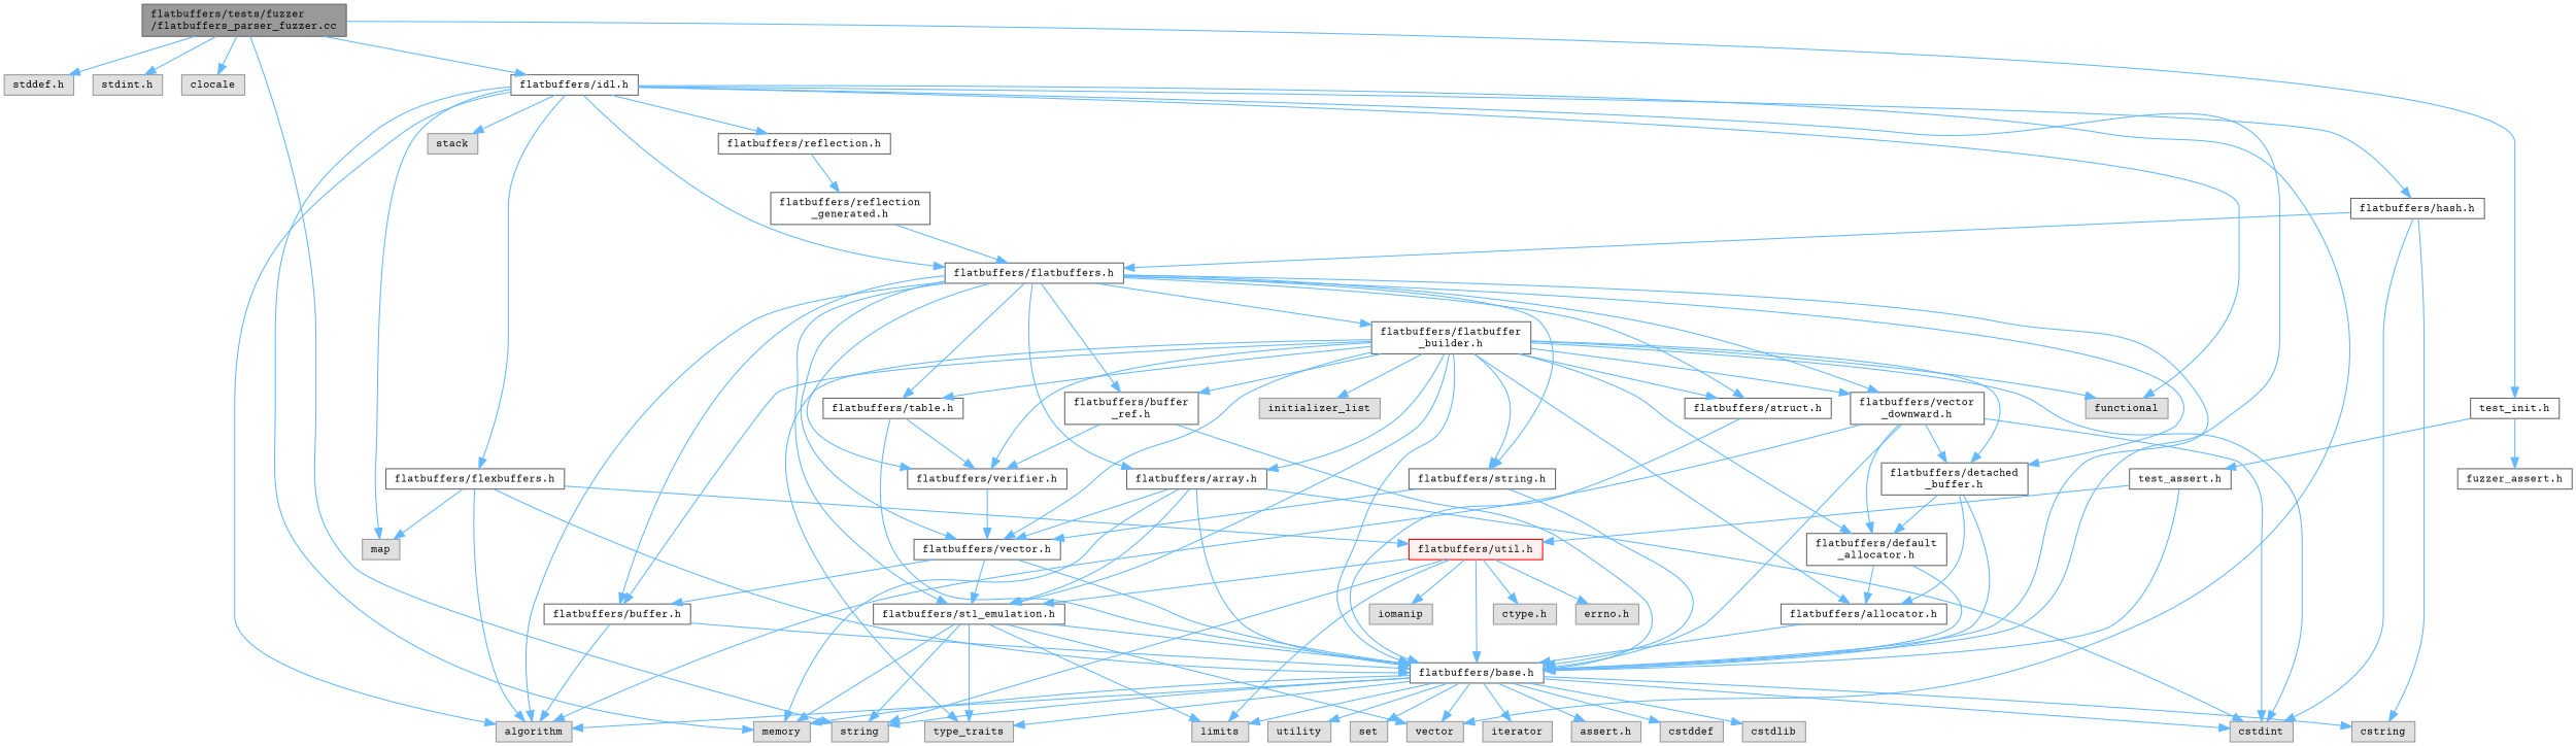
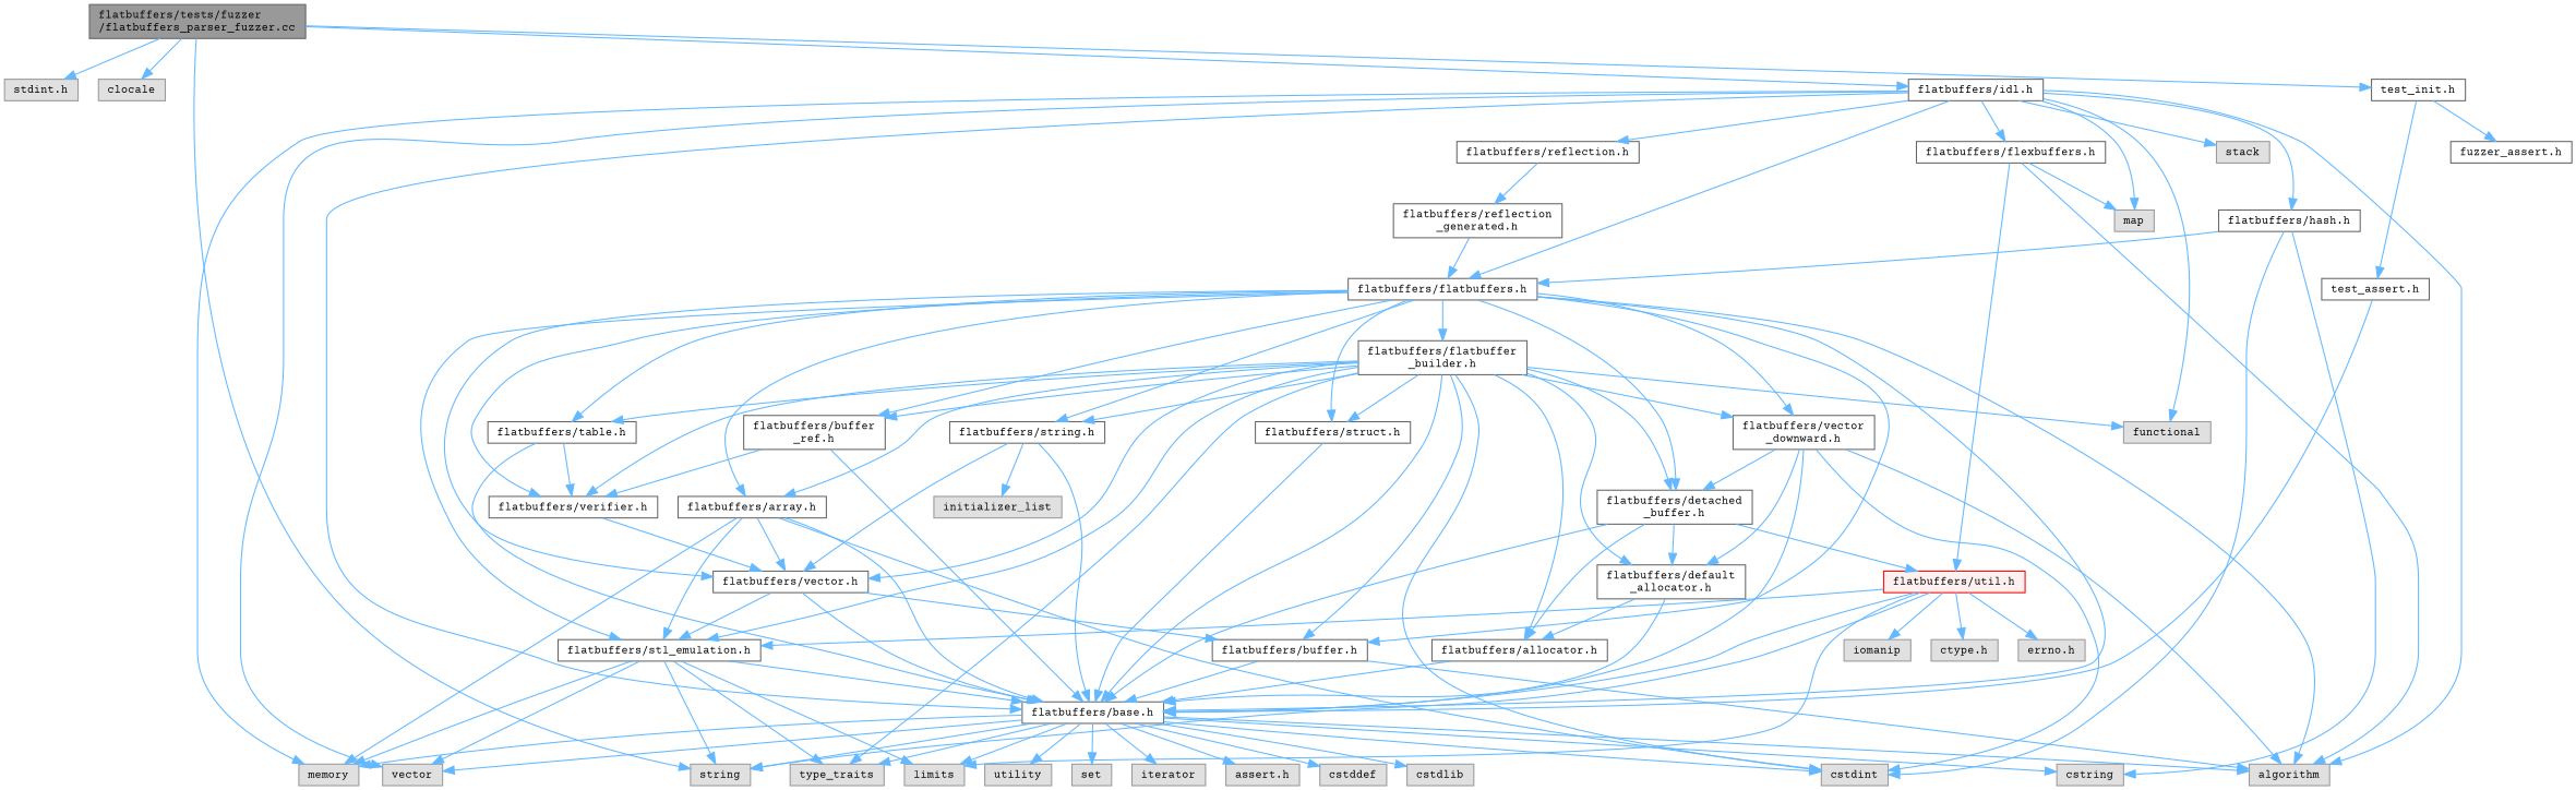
  digraph {
    fontname="Courier Prime"
    node [color=grey60 fillcolor="#E0E0E0" fontname="Courier Prime" fontsize=10 shape=box style=filled]
    edge [color=steelblue1 fontname="Courier Prime" fontsize=10 labelfontname=Helvetica labelfontsize=10 style=solid]
    n1 [color=gray40 fillcolor=grey60 fontcolor=black height=0.2 label="flatbuffers/tests/fuzzer\l/flatbuffers_parser_fuzzer.cc" width=0.4]
-   n2 [height=0.2 label="stddef.h" width=0.4]
    n3 [height=0.2 label="stdint.h" width=0.4]
    n4 [height=0.2 label=clocale width=0.4]
    n5 [height=0.2 label=string width=0.4]
    n6 [color=grey40 fillcolor=white height=0.2 label="flatbuffers/idl.h" width=0.4]
    n7 [color=grey40 fillcolor=white height=0.2 label="test_init.h" width=0.4]
    n8 [height=0.2 label=algorithm width=0.4]
    n9 [height=0.2 label=functional width=0.4]
    n10 [height=0.2 label=map width=0.4]
    n11 [height=0.2 label=memory width=0.4]
    n12 [height=0.2 label=stack width=0.4]
    n13 [height=0.2 label=vector width=0.4]
    n14 [color=grey40 fillcolor=white height=0.2 label="flatbuffers/base.h" width=0.4]
    n15 [color=grey40 fillcolor=white height=0.2 label="flatbuffers/flatbuffers.h" width=0.4]
    n16 [color=grey40 fillcolor=white height=0.2 label="flatbuffers/flexbuffers.h" width=0.4]
    n17 [color=grey40 fillcolor=white height=0.2 label="flatbuffers/hash.h" width=0.4]
    n18 [color=grey40 fillcolor=white height=0.2 label="flatbuffers/reflection.h" width=0.4]
    n19 [color=grey40 fillcolor=white height=0.2 label="fuzzer_assert.h" width=0.4]
    n20 [color=grey40 fillcolor=white height=0.2 label="test_assert.h" width=0.4]
    n21 [height=0.2 label="assert.h" width=0.4]
    n22 [height=0.2 label=cstdint width=0.4]
    n23 [height=0.2 label=cstddef width=0.4]
    n24 [height=0.2 label=cstdlib width=0.4]
    n25 [height=0.2 label=cstring width=0.4]
    n26 [height=0.2 label=utility width=0.4]
    n27 [height=0.2 label=type_traits width=0.4]
    n28 [height=0.2 label=set width=0.4]
    n29 [height=0.2 label=limits width=0.4]
    n30 [height=0.2 label=iterator width=0.4]
    n31 [color=grey40 fillcolor=white height=0.2 label="flatbuffers/array.h" width=0.4]
    n32 [color=grey40 fillcolor=white height=0.2 label="flatbuffers/stl_emulation.h" width=0.4]
    n33 [color=grey40 fillcolor=white height=0.2 label="flatbuffers/vector.h" width=0.4]
    n34 [color=grey40 fillcolor=white height=0.2 label="flatbuffers/buffer.h" width=0.4]
    n35 [color=grey40 fillcolor=white height=0.2 label="flatbuffers/buffer\l_ref.h" width=0.4]
    n36 [color=grey40 fillcolor=white height=0.2 label="flatbuffers/verifier.h" width=0.4]
    n37 [color=grey40 fillcolor=white height=0.2 label="flatbuffers/detached\l_buffer.h" width=0.4]
    n38 [color=grey40 fillcolor=white height=0.2 label="flatbuffers/flatbuffer\l_builder.h" width=0.4]
    n39 [color=grey40 fillcolor=white height=0.2 label="flatbuffers/string.h" width=0.4]
    n40 [color=grey40 fillcolor=white height=0.2 label="flatbuffers/struct.h" width=0.4]
    n41 [color=grey40 fillcolor=white height=0.2 label="flatbuffers/table.h" width=0.4]
    n42 [color=grey40 fillcolor=white height=0.2 label="flatbuffers/vector\l_downward.h" width=0.4]
    n43 [color=red fillcolor="#FFF0F0" height=0.2 label="flatbuffers/util.h" width=0.4]
    n44 [color=grey40 fillcolor=white height=0.2 label="flatbuffers/reflection\l_generated.h" width=0.4]
    n45 [color=grey40 fillcolor=white height=0.2 label="flatbuffers/allocator.h" width=0.4]
    n46 [color=grey40 fillcolor=white height=0.2 label="flatbuffers/default\l_allocator.h" width=0.4]
    n47 [height=0.2 label=initializer_list width=0.4]
    n48 [height=0.2 label="ctype.h" width=0.4]
    n49 [height=0.2 label="errno.h" width=0.4]
    n50 [height=0.2 label=iomanip width=0.4]
-   n1 -> n2
    n1 -> n3
    n1 -> n4
    n1 -> n5
    n1 -> n6
    n1 -> n7
    n6 -> n8
    n6 -> n9
    n6 -> n10
    n6 -> n11
    n6 -> n12
    n6 -> n13
    n6 -> n14
    n6 -> n15
    n6 -> n16
    n6 -> n17
    n6 -> n18
    n7 -> n19
    n7 -> n20
    n14 -> n5
    n14 -> n8
    n14 -> n11
    n14 -> n13
    n14 -> n21
    n14 -> n22
    n14 -> n23
    n14 -> n24
    n14 -> n25
    n14 -> n26
    n14 -> n27
    n14 -> n28
    n14 -> n29
    n14 -> n30
    n15 -> n8
    n15 -> n14
    n15 -> n31
    n15 -> n32
    n15 -> n33
    n15 -> n34
    n15 -> n35
    n15 -> n36
    n15 -> n37
    n15 -> n38
    n15 -> n39
    n15 -> n40
    n15 -> n41
    n15 -> n42
    n16 -> n8
    n16 -> n10
-   n16 -> n14
    n16 -> n43
    n17 -> n15
    n17 -> n22
    n17 -> n25
    n18 -> n44
    n20 -> n14
-   n20 -> n43
+   n37 -> n43
    n31 -> n11
    n31 -> n14
    n31 -> n22
    n31 -> n32
    n31 -> n33
    n32 -> n5
    n32 -> n11
    n32 -> n13
    n32 -> n14
    n32 -> n27
    n32 -> n29
    n33 -> n14
    n33 -> n32
    n33 -> n34
    n34 -> n8
    n34 -> n14
    n35 -> n14
    n35 -> n36
    n36 -> n33
    n37 -> n14
    n37 -> n45
    n37 -> n46
    n38 -> n9
    n38 -> n14
    n38 -> n22
    n38 -> n27
    n38 -> n31
    n38 -> n32
    n38 -> n33
    n38 -> n34
    n38 -> n35
    n38 -> n36
    n38 -> n37
    n38 -> n39
    n38 -> n40
    n38 -> n41
    n38 -> n42
    n38 -> n45
    n38 -> n46
-   n38 -> n47
+   n39 -> n47
    n39 -> n14
    n39 -> n33
    n40 -> n14
    n41 -> n14
    n41 -> n36
    n42 -> n8
    n42 -> n14
    n42 -> n22
    n42 -> n37
    n42 -> n46
    n43 -> n5
    n43 -> n14
    n43 -> n29
    n43 -> n32
    n43 -> n48
    n43 -> n49
    n43 -> n50
    n44 -> n15
    n45 -> n14
    n46 -> n14
    n46 -> n45
  }
